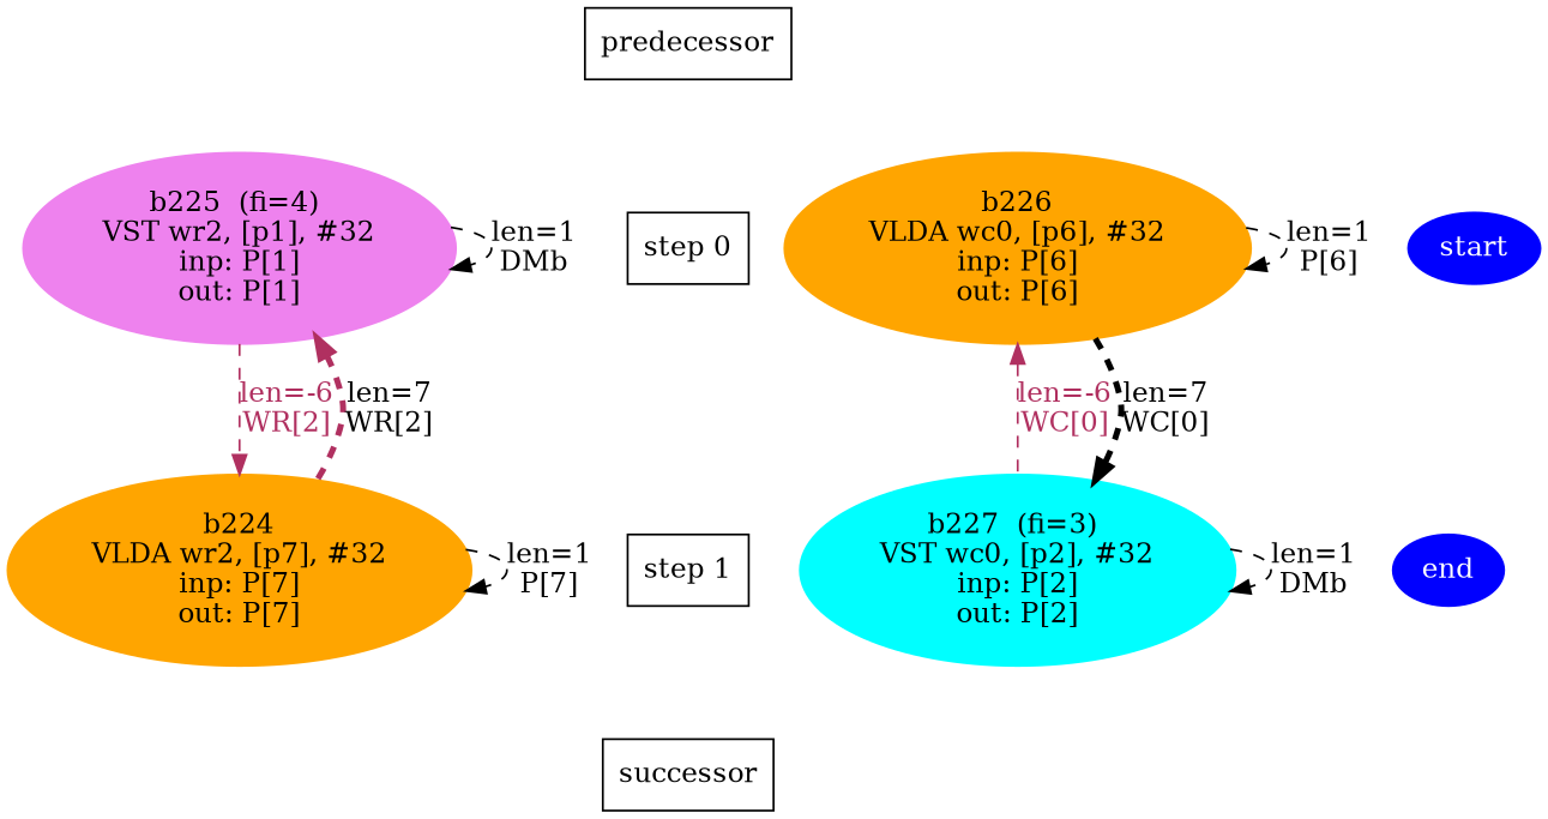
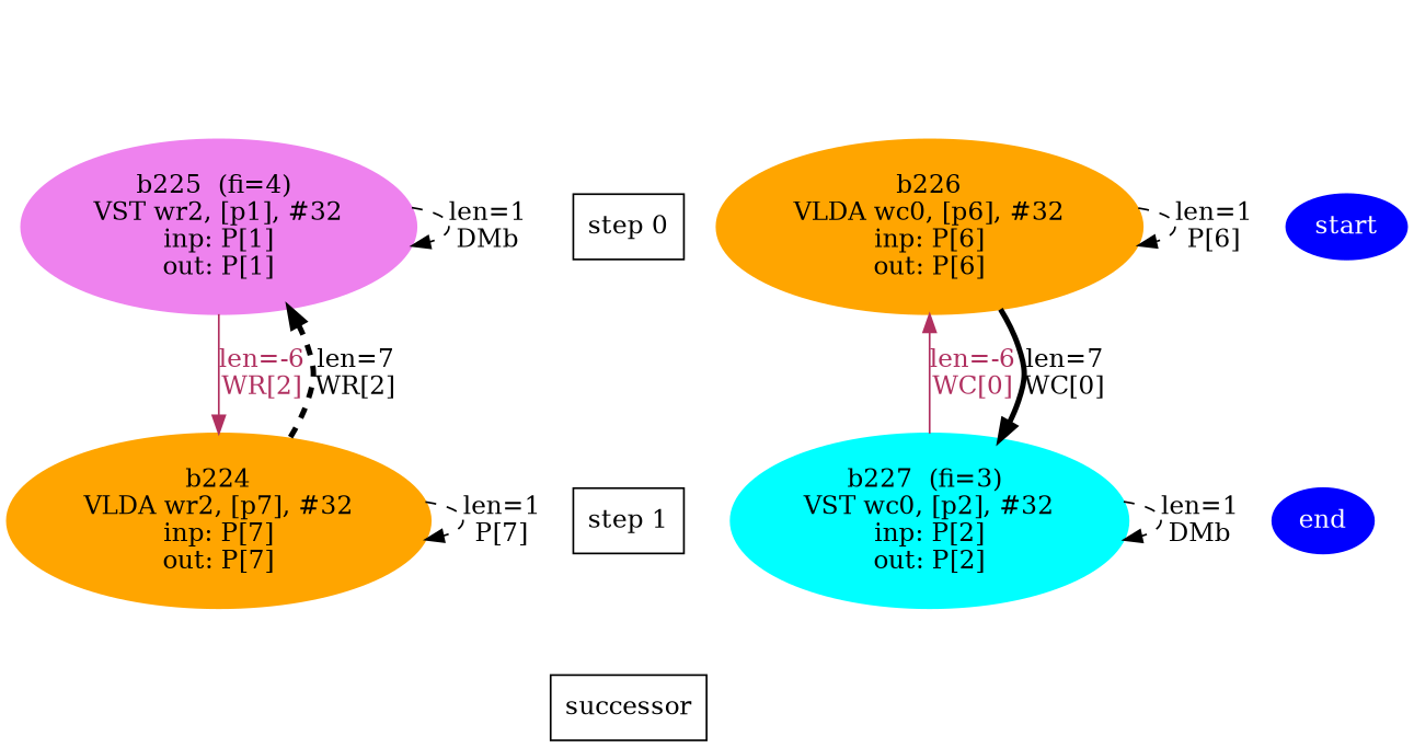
  digraph {
    node [style=filled]
    edge [color=black fontcolor=black style=dashed]
    n1 [color=orange fontcolor=black label="b224\nVLDA wr2, [p7], #32\ninp: P[7]\nout: P[7]"]
    n2 [label="step 1" shape=box style=""]
    n3 [color=violet fontcolor=black label="b225  (fi=4) \nVST wr2, [p1], #32\ninp: P[1]\nout: P[1]"]
    n4 [label="step 0" shape=box style=""]
    n5 [color=orange fontcolor=black label="b226\nVLDA wc0, [p6], #32\ninp: P[6]\nout: P[6]"]
    n6 [color=cyan fontcolor=black label="b227  (fi=3) \nVST wc0, [p2], #32\ninp: P[2]\nout: P[2]"]
    n7 [color=blue fontcolor=white label=start]
    n8 [color=blue fontcolor=white label=end]
    n9 [label=successor shape=box style=""]
-   n10 [label=predecessor shape=box style=""]
    subgraph sub_1 {
      rank=same
      n1
      n2
    }
    subgraph sub_2 {
      rank=same
      n3
      n4
    }
    subgraph sub_3 {
      rank=same
      n4
      n5
    }
    subgraph sub_4 {
      rank=same
      n2
      n6
    }
    subgraph sub_5 {
      rank=same
      n4
      n7
    }
    subgraph sub_6 {
      rank=same
      n2
      n8
    }
    n1 -> n1 [label="len=1\nP[7]"]
    n2 -> n9 [style=invis weight=9000 color="" fontcolor=""]
-   n3 -> n1 [color=maroon fontcolor=maroon label="len=-6\nWR[2]" weight=1000]
-   n3 -> n1 [color=maroon dir=back label="len=7\nWR[2]" penwidth=3]
+   n3 -> n1 [color=maroon fontcolor=maroon label="len=-6\nWR[2]" weight=1000 style=""]
+   n3 -> n1 [dir=back label="len=7\nWR[2]" penwidth=3]
    n3 -> n3 [label="len=1\nDMb"]
    n4 -> n2 [style=invis weight=9000 color="" fontcolor=""]
    n5 -> n5 [label="len=1\nP[6]"]
-   n5 -> n6 [color=maroon dir=back fontcolor=maroon label="len=-6\nWC[0]" weight=1000]
-   n5 -> n6 [label="len=7\nWC[0]" penwidth=3]
+   n5 -> n6 [color=maroon dir=back fontcolor=maroon label="len=-6\nWC[0]" weight=1000 style=""]
+   n5 -> n6 [label="len=7\nWC[0]" penwidth=3 style=solid]
    n6 -> n6 [label="len=1\nDMb"]
-   n10 -> n4 [style=invis weight=9000 color="" fontcolor=""]
  }
